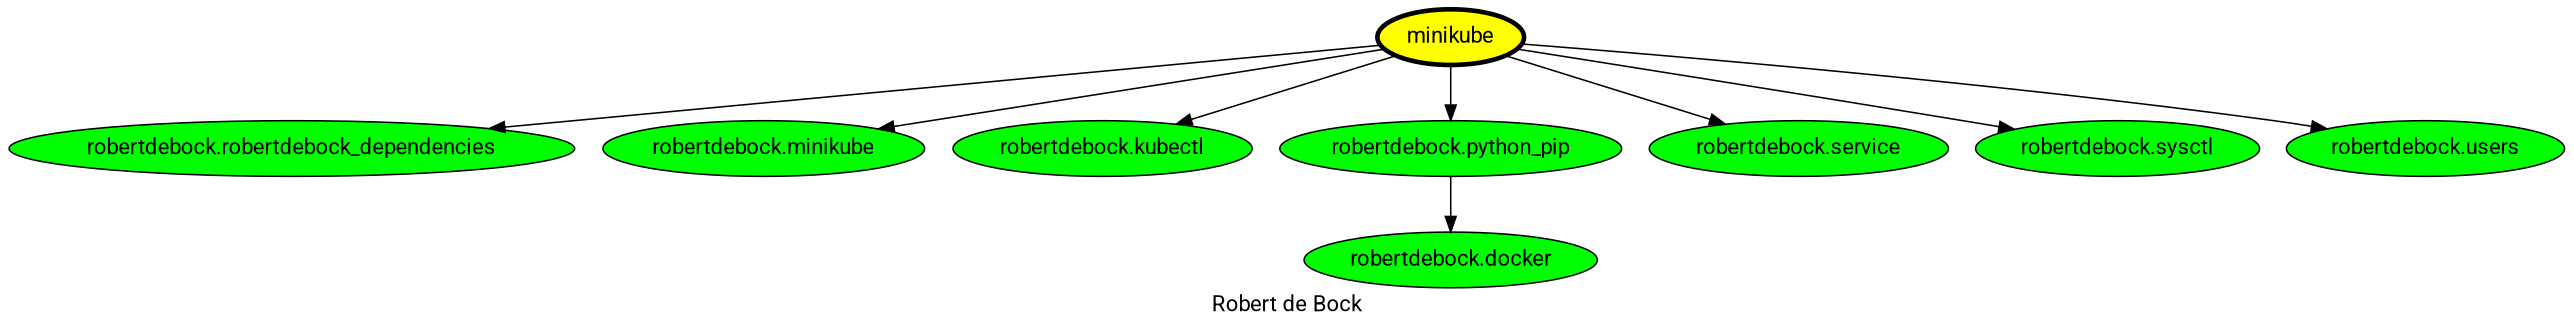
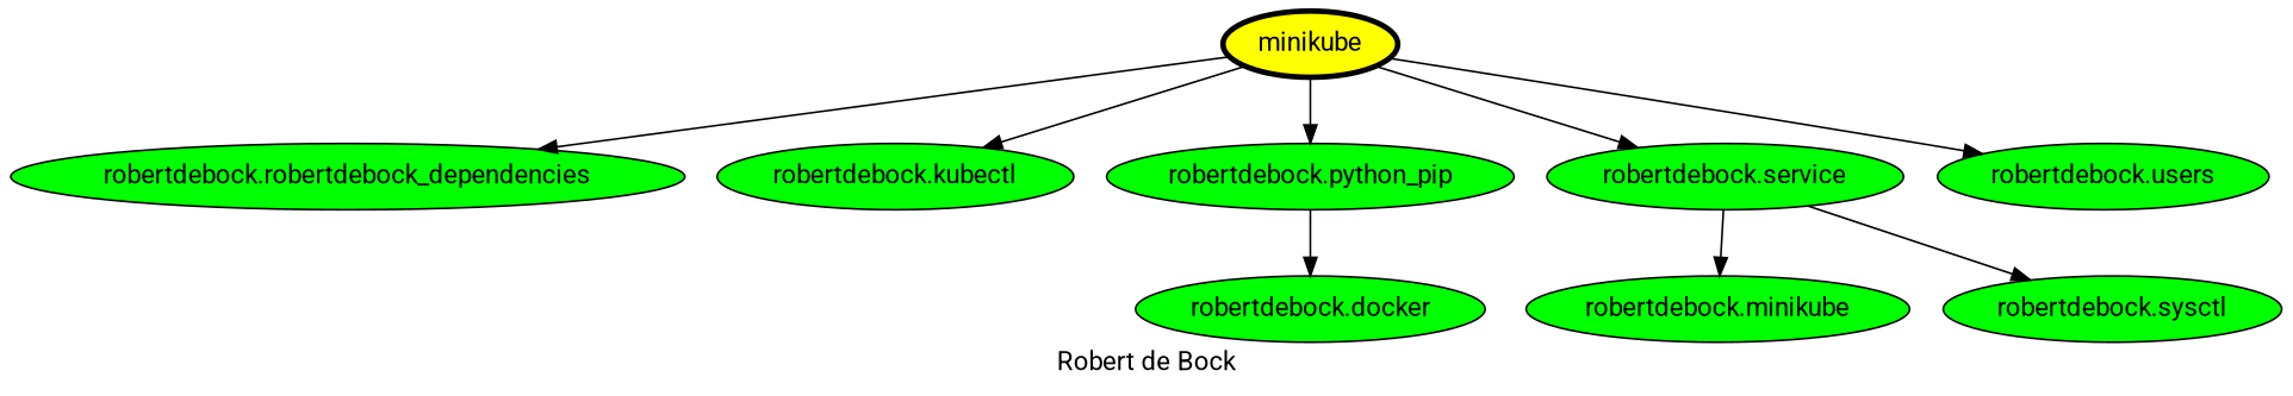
  digraph {
    fontname=Roboto
    label="Robert de Bock"
    node [fillcolor=green fontname=Roboto style=filled]
    edge [fontname=Roboto]
    minikube [fillcolor=yellow penwidth=3]
    n2 [label="robertdebock.robertdebock_dependencies"]
    n3 [label="robertdebock.minikube"]
    "robertdebock.kubectl"
    "robertdebock.python_pip"
    "robertdebock.service"
    "robertdebock.sysctl"
    "robertdebock.users"
    "robertdebock.docker"
    minikube -> n2
-   minikube -> n3
+   "robertdebock.service" -> n3
    minikube -> "robertdebock.kubectl"
    minikube -> "robertdebock.python_pip"
    minikube -> "robertdebock.service"
-   minikube -> "robertdebock.sysctl"
+   "robertdebock.service" -> "robertdebock.sysctl"
    minikube -> "robertdebock.users"
    "robertdebock.python_pip" -> "robertdebock.docker"
  }
